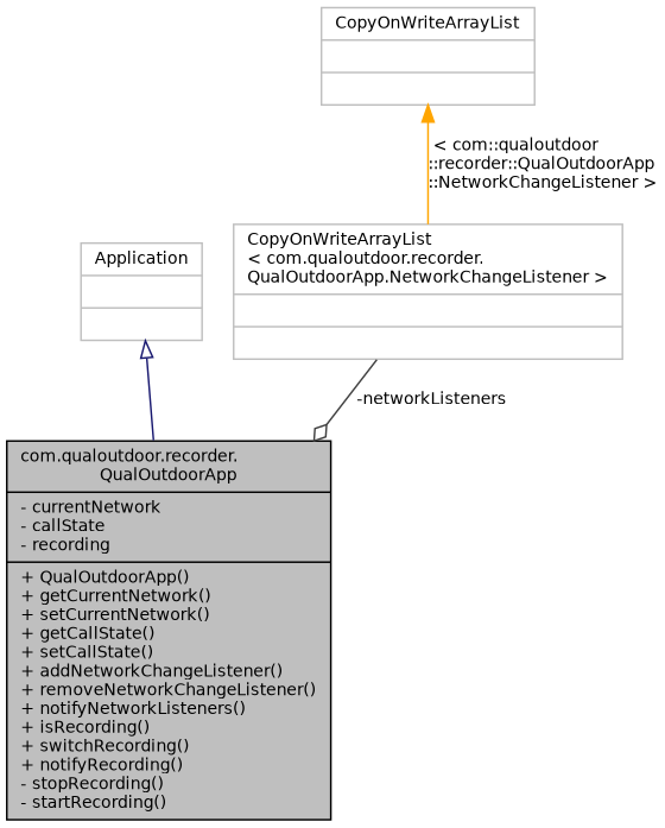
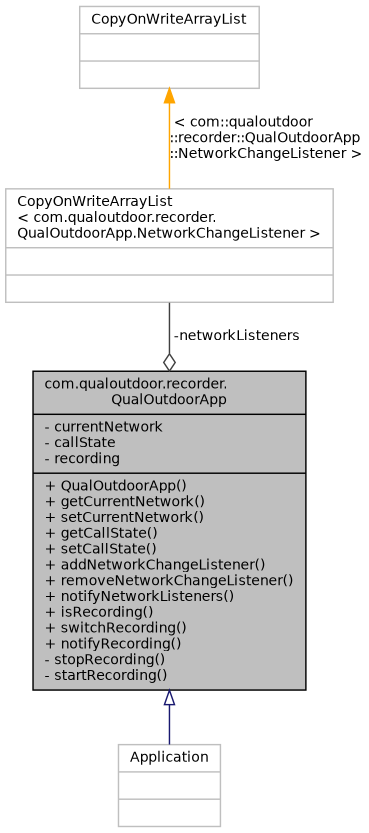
  digraph {
    node [color=grey75 fillcolor=white fontname=Helvetica fontsize=10 shape=record style=filled]
    edge [dir=back fontname=Helvetica fontsize=10 labelfontname=Helvetica labelfontsize=10 style=solid]
    n1 [color=black fillcolor=grey75 fontcolor=black height=0.2 label="{com.qualoutdoor.recorder.\lQualOutdoorApp\n|- currentNetwork\l- callState\l- recording\l|+ QualOutdoorApp()\l+ getCurrentNetwork()\l+ setCurrentNetwork()\l+ getCallState()\l+ setCallState()\l+ addNetworkChangeListener()\l+ removeNetworkChangeListener()\l+ notifyNetworkListeners()\l+ isRecording()\l+ switchRecording()\l+ notifyRecording()\l- stopRecording()\l- startRecording()\l}" width=0.4]
    n2 [height=0.2 label="{Application\n||}" width=0.4]
    n3 [height=0.2 label="{CopyOnWriteArrayList\l\< com.qualoutdoor.recorder.\lQualOutdoorApp.NetworkChangeListener \>\n||}" width=0.4]
    n4 [height=0.2 label="{CopyOnWriteArrayList\n||}" width=0.4]
-   n2 -> n1 [arrowtail=onormal color=midnightblue]
+   n1 -> n2 [arrowtail=onormal color=midnightblue]
    n3 -> n1 [arrowhead=odiamond color=grey25 label=" -networkListeners" dir=""]
    n4 -> n3 [color=orange label=" \< com::qualoutdoor\l::recorder::QualOutdoorApp\l::NetworkChangeListener \>"]
  }
